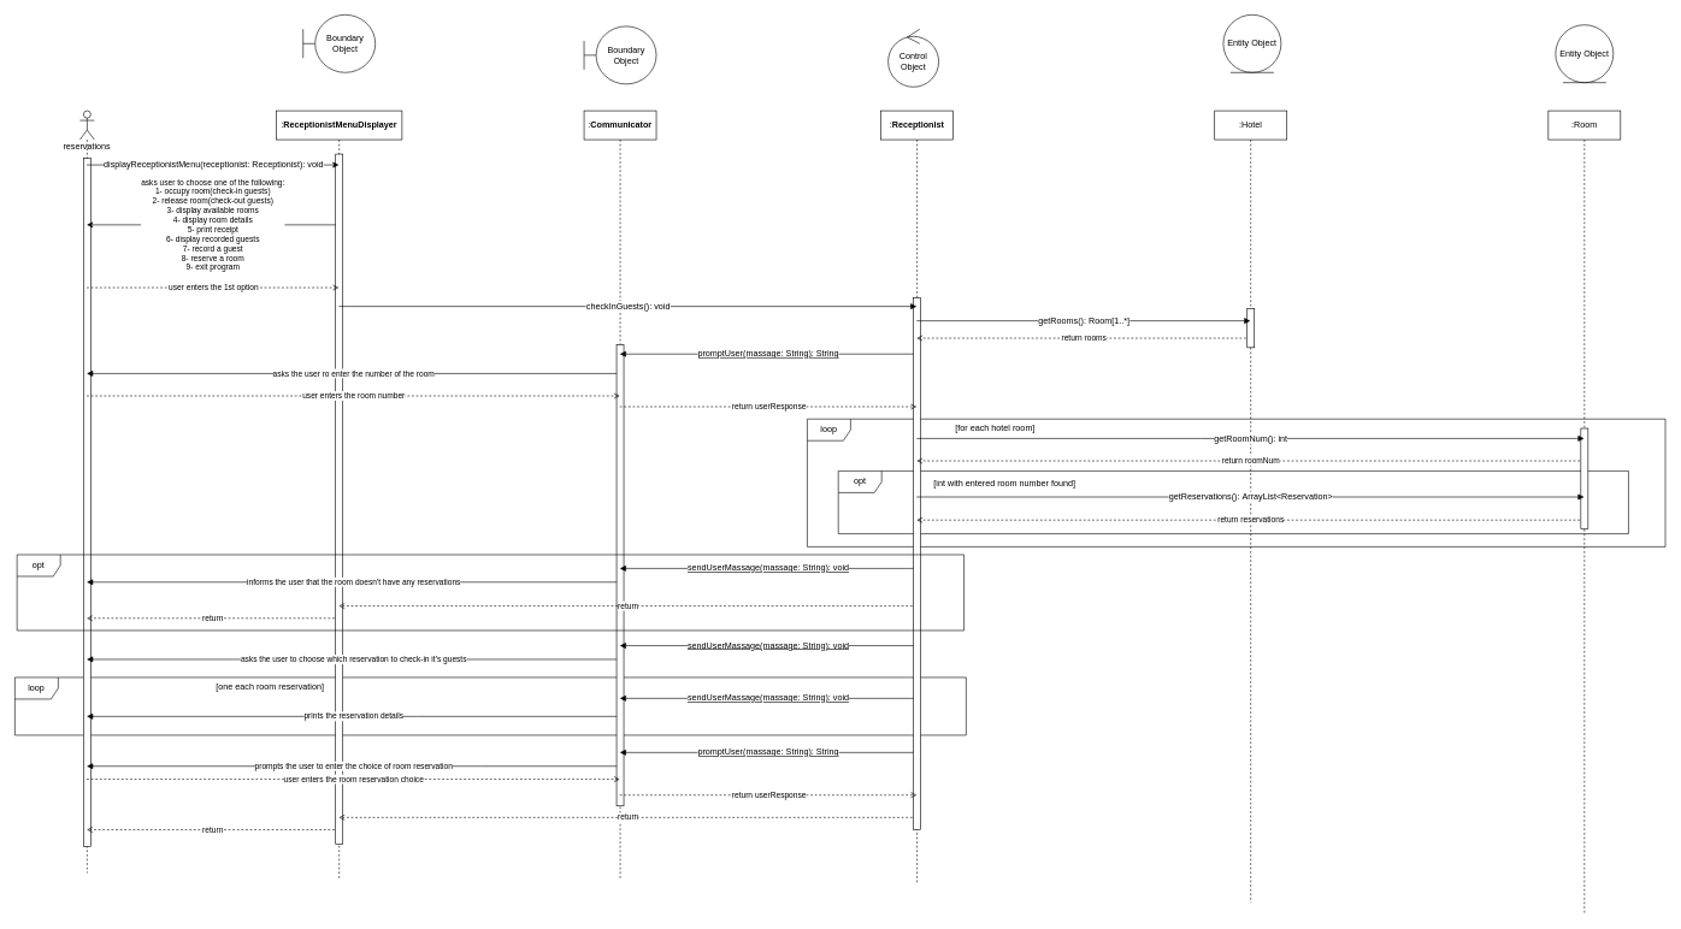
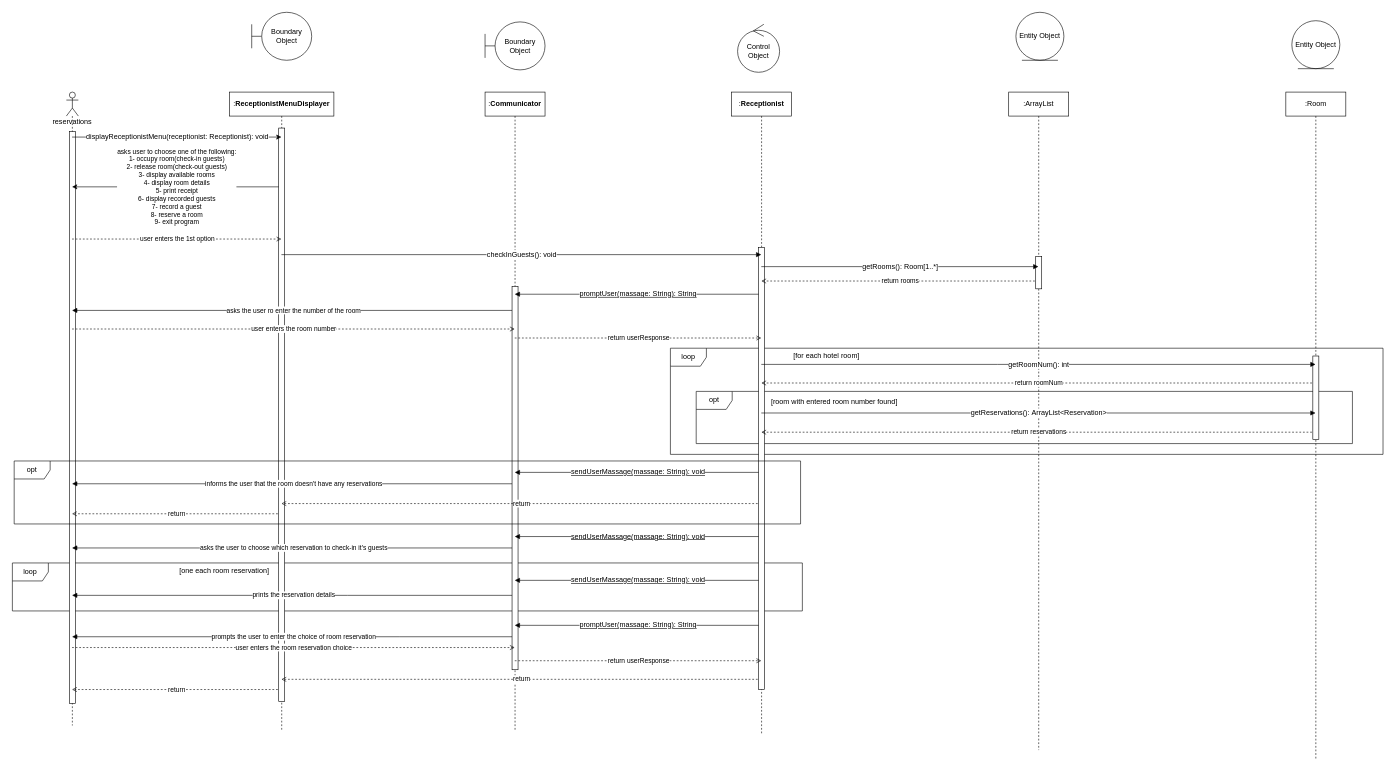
  <mxCell id="0" />
  <mxCell id="1" parent="0" />
  <mxCell id="2" value="" style="group" parent="1" vertex="1" connectable="0"><mxGeometry x="20" y="938" width="1317" height="80" as="geometry" /></mxCell>
  <mxCell id="3" value="loop" style="shape=umlFrame;whiteSpace=wrap;html=1;" parent="2" vertex="1"><mxGeometry width="1317" height="80" as="geometry" /></mxCell>
  <mxCell id="4" value="[one each room reservation]" style="text;html=1;align=center;verticalAlign=middle;resizable=0;points=[];autosize=1;strokeColor=none;fillColor=none;" parent="2" vertex="1"><mxGeometry x="272.18" y="1.2" width="161" height="26" as="geometry" /></mxCell>
  <mxCell id="5" value="opt" style="shape=umlFrame;whiteSpace=wrap;html=1;" parent="1" vertex="1"><mxGeometry x="1160" y="652" width="1094" height="87" as="geometry" /></mxCell>
  <mxCell id="6" value="loop" style="shape=umlFrame;whiteSpace=wrap;html=1;" parent="1" vertex="1"><mxGeometry x="1117" y="580" width="1188" height="177" as="geometry" /></mxCell>
  <mxCell id="7" value="reservations" style="shape=umlLifeline;participant=umlActor;perimeter=lifelinePerimeter;whiteSpace=wrap;html=1;container=1;collapsible=0;recursiveResize=0;verticalAlign=top;spacingTop=36;outlineConnect=0;" parent="1" vertex="1"><mxGeometry x="110" y="153" width="20" height="1056" as="geometry" /></mxCell>
  <mxCell id="8" value="" style="html=1;points=[];perimeter=orthogonalPerimeter;" parent="7" vertex="1"><mxGeometry x="5" y="66" width="10" height="953" as="geometry" /></mxCell>
  <mxCell id="9" value="asks user to&amp;nbsp;choose one of the following:&lt;br&gt;1- occupy room(check-in guests)&lt;br&gt;2- release room(check-out guests)&lt;br&gt;3- display available rooms&lt;br&gt;4- display room details&lt;br&gt;5- print receipt&lt;br&gt;6- display recorded guests&lt;br&gt;7- record a guest&lt;br&gt;8- reserve a room&lt;br&gt;9- exit program" style="edgeStyle=none;rounded=0;orthogonalLoop=1;jettySize=auto;html=1;" parent="1" source="12" target="7" edge="1"><mxGeometry relative="1" as="geometry"><Array as="points"><mxPoint x="304" y="311" /></Array></mxGeometry></mxCell>
  <mxCell id="10" value="return" style="edgeStyle=none;rounded=0;orthogonalLoop=1;jettySize=auto;html=1;endArrow=open;endFill=0;dashed=1;" parent="1" source="12" target="7" edge="1"><mxGeometry relative="1" as="geometry"><Array as="points"><mxPoint x="341" y="856" /></Array></mxGeometry></mxCell>
  <mxCell id="11" value="return" style="edgeStyle=none;rounded=0;orthogonalLoop=1;jettySize=auto;html=1;dashed=1;endArrow=open;endFill=0;" parent="1" source="12" target="7" edge="1"><mxGeometry relative="1" as="geometry"><Array as="points"><mxPoint x="364" y="1149" /></Array></mxGeometry></mxCell>
  <mxCell id="12" value=":&lt;span style=&quot;font-weight: 700;&quot;&gt;ReceptionistMenuDisplayer&lt;/span&gt;" style="shape=umlLifeline;perimeter=lifelinePerimeter;whiteSpace=wrap;html=1;container=1;collapsible=0;recursiveResize=0;outlineConnect=0;" parent="1" vertex="1"><mxGeometry x="382" y="153" width="174" height="1065" as="geometry" /></mxCell>
  <mxCell id="13" value="" style="html=1;points=[];perimeter=orthogonalPerimeter;" parent="12" vertex="1"><mxGeometry x="82" y="60" width="10" height="956" as="geometry" /></mxCell>
  <mxCell id="14" value="asks the user ro enter the number of the room" style="edgeStyle=none;rounded=0;orthogonalLoop=1;jettySize=auto;html=1;endArrow=block;endFill=1;" parent="1" source="19" target="7" edge="1"><mxGeometry relative="1" as="geometry"><Array as="points"><mxPoint x="569" y="517" /></Array></mxGeometry></mxCell>
  <mxCell id="15" value="informs the user that the room doesn't have any reservations" style="edgeStyle=none;rounded=0;orthogonalLoop=1;jettySize=auto;html=1;endArrow=block;endFill=1;" parent="1" source="19" target="7" edge="1"><mxGeometry relative="1" as="geometry"><Array as="points"><mxPoint x="588" y="806" /></Array></mxGeometry></mxCell>
  <mxCell id="16" value="asks the user to choose which reservation to check-in it's guests" style="edgeStyle=none;rounded=0;orthogonalLoop=1;jettySize=auto;html=1;endArrow=block;endFill=1;" parent="1" source="19" target="7" edge="1"><mxGeometry relative="1" as="geometry"><Array as="points"><mxPoint x="553" y="913" /></Array></mxGeometry></mxCell>
  <mxCell id="17" value="prints the reservation details" style="edgeStyle=none;rounded=0;orthogonalLoop=1;jettySize=auto;html=1;endArrow=block;endFill=1;" parent="1" source="19" target="7" edge="1"><mxGeometry relative="1" as="geometry"><Array as="points"><mxPoint x="579" y="992" /></Array></mxGeometry></mxCell>
  <mxCell id="18" value="prompts the user to enter the choice of room reservation" style="edgeStyle=none;rounded=0;orthogonalLoop=1;jettySize=auto;html=1;endArrow=block;endFill=1;" parent="1" source="19" target="7" edge="1"><mxGeometry relative="1" as="geometry"><Array as="points"><mxPoint x="666" y="1061" /></Array></mxGeometry></mxCell>
  <mxCell id="19" value=":&lt;span style=&quot;font-weight: 700;&quot;&gt;Communicator&lt;/span&gt;" style="shape=umlLifeline;perimeter=lifelinePerimeter;whiteSpace=wrap;html=1;container=1;collapsible=0;recursiveResize=0;outlineConnect=0;" parent="1" vertex="1"><mxGeometry x="808" y="153" width="100" height="1066" as="geometry" /></mxCell>
  <mxCell id="20" value="" style="html=1;points=[];perimeter=orthogonalPerimeter;" parent="19" vertex="1"><mxGeometry x="45" y="324" width="10" height="639" as="geometry" /></mxCell>
  <mxCell id="21" value="&lt;span style=&quot;font-size: 12px; text-align: left; text-decoration-line: underline;&quot;&gt;promptUser(massage:&amp;nbsp;String):&amp;nbsp;String&lt;/span&gt;" style="edgeStyle=none;rounded=0;orthogonalLoop=1;jettySize=auto;html=1;endArrow=block;endFill=1;" parent="1" source="28" target="19" edge="1"><mxGeometry relative="1" as="geometry"><Array as="points"><mxPoint x="1072" y="490" /></Array></mxGeometry></mxCell>
  <mxCell id="22" value="&lt;span style=&quot;font-size: 12px; text-align: left; text-decoration-line: underline;&quot;&gt;sendUserMassage(massage: String): void&lt;/span&gt;" style="edgeStyle=none;rounded=0;orthogonalLoop=1;jettySize=auto;html=1;endArrow=block;endFill=1;" parent="1" source="28" target="19" edge="1"><mxGeometry relative="1" as="geometry"><Array as="points"><mxPoint x="1084" y="787" /></Array></mxGeometry></mxCell>
  <mxCell id="23" value="return" style="edgeStyle=none;rounded=0;orthogonalLoop=1;jettySize=auto;html=1;endArrow=open;endFill=0;dashed=1;" parent="1" source="28" target="12" edge="1"><mxGeometry relative="1" as="geometry"><Array as="points"><mxPoint x="863" y="839" /></Array></mxGeometry></mxCell>
  <mxCell id="24" value="&lt;span style=&quot;font-size: 12px; text-align: left; text-decoration-line: underline;&quot;&gt;sendUserMassage(massage: String): void&lt;/span&gt;" style="edgeStyle=none;rounded=0;orthogonalLoop=1;jettySize=auto;html=1;endArrow=block;endFill=1;" parent="1" source="28" target="19" edge="1"><mxGeometry relative="1" as="geometry"><Array as="points"><mxPoint x="1056" y="894" /></Array></mxGeometry></mxCell>
  <mxCell id="25" value="&lt;span style=&quot;font-size: 12px; text-align: left; text-decoration-line: underline;&quot;&gt;sendUserMassage(massage: String): void&lt;/span&gt;" style="edgeStyle=none;rounded=0;orthogonalLoop=1;jettySize=auto;html=1;endArrow=block;endFill=1;" parent="1" source="28" target="19" edge="1"><mxGeometry relative="1" as="geometry"><Array as="points"><mxPoint x="1056" y="967" /></Array></mxGeometry></mxCell>
  <mxCell id="26" value="&lt;span style=&quot;font-size: 12px; text-align: left; text-decoration-line: underline;&quot;&gt;promptUser(massage:&amp;nbsp;String):&amp;nbsp;String&lt;/span&gt;" style="edgeStyle=none;rounded=0;orthogonalLoop=1;jettySize=auto;html=1;endArrow=block;endFill=1;" parent="1" source="28" target="19" edge="1"><mxGeometry relative="1" as="geometry"><Array as="points"><mxPoint x="1082" y="1042" /></Array></mxGeometry></mxCell>
  <mxCell id="27" value="return" style="edgeStyle=none;rounded=0;orthogonalLoop=1;jettySize=auto;html=1;dashed=1;endArrow=open;endFill=0;" parent="1" source="28" target="12" edge="1"><mxGeometry relative="1" as="geometry"><Array as="points"><mxPoint x="942" y="1132" /></Array></mxGeometry></mxCell>
  <mxCell id="28" value=":&lt;span style=&quot;font-weight: 700;&quot;&gt;Receptionist&lt;/span&gt;" style="shape=umlLifeline;perimeter=lifelinePerimeter;whiteSpace=wrap;html=1;container=1;collapsible=0;recursiveResize=0;outlineConnect=0;" parent="1" vertex="1"><mxGeometry x="1219" y="153" width="100" height="1071" as="geometry" /></mxCell>
  <mxCell id="29" value="" style="html=1;points=[];perimeter=orthogonalPerimeter;" parent="28" vertex="1"><mxGeometry x="45" y="259" width="10" height="737" as="geometry" /></mxCell>
  <mxCell id="30" value="return rooms" style="edgeStyle=none;rounded=0;orthogonalLoop=1;jettySize=auto;html=1;endArrow=open;endFill=0;dashed=1;" parent="1" source="31" target="28" edge="1"><mxGeometry relative="1" as="geometry"><Array as="points"><mxPoint x="1495" y="468" /></Array></mxGeometry></mxCell>
- <mxCell id="31" value=":Hotel" style="shape=umlLifeline;perimeter=lifelinePerimeter;whiteSpace=wrap;html=1;container=1;collapsible=0;recursiveResize=0;outlineConnect=0;" parent="1" vertex="1"><mxGeometry x="1681" y="153" width="100" height="1097" as="geometry" /></mxCell>
+ <mxCell id="31" value=":ArrayList" style="shape=umlLifeline;perimeter=lifelinePerimeter;whiteSpace=wrap;html=1;container=1;collapsible=0;recursiveResize=0;outlineConnect=0;" parent="1" vertex="1"><mxGeometry x="1681" y="153" width="100" height="1097" as="geometry" /></mxCell>
  <mxCell id="32" value="" style="html=1;points=[];perimeter=orthogonalPerimeter;" parent="31" vertex="1"><mxGeometry x="45" y="274" width="10" height="54" as="geometry" /></mxCell>
  <mxCell id="33" value="return roomNum" style="edgeStyle=none;rounded=0;orthogonalLoop=1;jettySize=auto;html=1;endArrow=open;endFill=0;dashed=1;" parent="1" source="35" target="28" edge="1"><mxGeometry relative="1" as="geometry"><Array as="points"><mxPoint x="1574" y="638" /></Array></mxGeometry></mxCell>
  <mxCell id="34" value="return reservations" style="edgeStyle=none;rounded=0;orthogonalLoop=1;jettySize=auto;html=1;dashed=1;endArrow=open;endFill=0;" parent="1" source="35" target="28" edge="1"><mxGeometry relative="1" as="geometry"><Array as="points"><mxPoint x="1638" y="720" /></Array></mxGeometry></mxCell>
  <mxCell id="35" value=":Room" style="shape=umlLifeline;perimeter=lifelinePerimeter;whiteSpace=wrap;html=1;container=1;collapsible=0;recursiveResize=0;outlineConnect=0;" parent="1" vertex="1"><mxGeometry x="2143" y="153" width="100" height="1112" as="geometry" /></mxCell>
  <mxCell id="36" value="" style="html=1;points=[];perimeter=orthogonalPerimeter;" parent="35" vertex="1"><mxGeometry x="45" y="440" width="10" height="139" as="geometry" /></mxCell>
  <mxCell id="37" value="[for each hotel room]" style="text;html=1;align=center;verticalAlign=middle;resizable=0;points=[];autosize=1;strokeColor=none;fillColor=none;" parent="1" vertex="1"><mxGeometry x="1313" y="579.995" width="128" height="26" as="geometry" /></mxCell>
- <mxCell id="38" value="[int with entered room number found]" style="text;html=1;align=center;verticalAlign=middle;resizable=0;points=[];autosize=1;strokeColor=none;fillColor=none;" parent="1" vertex="1"><mxGeometry x="1275" y="657" width="229" height="26" as="geometry" /></mxCell>
+ <mxCell id="38" value="[room with entered room number found]" style="text;html=1;align=center;verticalAlign=middle;resizable=0;points=[];autosize=1;strokeColor=none;fillColor=none;" parent="1" vertex="1"><mxGeometry x="1275" y="657" width="229" height="26" as="geometry" /></mxCell>
  <mxCell id="39" value="" style="group" parent="1" vertex="1" connectable="0"><mxGeometry x="23" y="768" width="1311" height="105" as="geometry" /></mxCell>
  <mxCell id="40" value="opt" style="shape=umlFrame;whiteSpace=wrap;html=1;" parent="39" vertex="1"><mxGeometry width="1311" height="105" as="geometry" /></mxCell>
  <mxCell id="41" value="Boundary Object" style="shape=umlBoundary;whiteSpace=wrap;html=1;" parent="1" vertex="1"><mxGeometry x="419" y="20" width="100" height="80" as="geometry" /></mxCell>
  <mxCell id="42" value="Boundary Object" style="shape=umlBoundary;whiteSpace=wrap;html=1;" parent="1" vertex="1"><mxGeometry x="808" y="36" width="100" height="80" as="geometry" /></mxCell>
  <mxCell id="43" value="Control Object" style="ellipse;shape=umlControl;whiteSpace=wrap;html=1;" parent="1" vertex="1"><mxGeometry x="1229" y="40" width="70" height="80" as="geometry" /></mxCell>
  <mxCell id="44" value="Entity Object" style="ellipse;shape=umlEntity;whiteSpace=wrap;html=1;" parent="1" vertex="1"><mxGeometry x="1693" y="20" width="80" height="80" as="geometry" /></mxCell>
  <mxCell id="45" value="Entity Object" style="ellipse;shape=umlEntity;whiteSpace=wrap;html=1;" parent="1" vertex="1"><mxGeometry x="2153" y="34" width="80" height="80" as="geometry" /></mxCell>
  <mxCell id="46" value="&lt;span style=&quot;font-size: 12px; text-align: left;&quot;&gt;displayReceptionistMenu(receptionist:&amp;nbsp;Receptionist):&amp;nbsp;void&lt;/span&gt;" style="edgeStyle=none;rounded=0;orthogonalLoop=1;jettySize=auto;html=1;" parent="1" source="7" target="12" edge="1"><mxGeometry relative="1" as="geometry"><Array as="points"><mxPoint x="347" y="228" /></Array></mxGeometry></mxCell>
  <mxCell id="47" value="user enters the 1st option" style="edgeStyle=none;rounded=0;orthogonalLoop=1;jettySize=auto;html=1;dashed=1;endArrow=open;endFill=0;" parent="1" source="7" target="12" edge="1"><mxGeometry relative="1" as="geometry"><Array as="points"><mxPoint x="293" y="398" /></Array></mxGeometry></mxCell>
  <mxCell id="48" value="user enters the room number" style="edgeStyle=none;rounded=0;orthogonalLoop=1;jettySize=auto;html=1;endArrow=open;endFill=0;dashed=1;" parent="1" source="7" target="19" edge="1"><mxGeometry relative="1" as="geometry"><Array as="points"><mxPoint x="614" y="548" /></Array></mxGeometry></mxCell>
  <mxCell id="49" value="user enters the room reservation choice" style="edgeStyle=none;rounded=0;orthogonalLoop=1;jettySize=auto;html=1;dashed=1;endArrow=open;endFill=0;" parent="1" source="7" target="19" edge="1"><mxGeometry relative="1" as="geometry"><Array as="points"><mxPoint x="525" y="1079" /></Array></mxGeometry></mxCell>
  <mxCell id="50" value="return userResponse" style="edgeStyle=none;rounded=0;orthogonalLoop=1;jettySize=auto;html=1;dashed=1;endArrow=open;endFill=0;" parent="1" source="19" target="28" edge="1"><mxGeometry relative="1" as="geometry"><Array as="points"><mxPoint x="1006" y="1101" /></Array></mxGeometry></mxCell>
  <mxCell id="51" value="return userResponse" style="edgeStyle=none;rounded=0;orthogonalLoop=1;jettySize=auto;html=1;endArrow=open;endFill=0;dashed=1;" parent="1" source="19" target="28" edge="1"><mxGeometry relative="1" as="geometry"><Array as="points"><mxPoint x="1008" y="563" /></Array></mxGeometry></mxCell>
  <mxCell id="52" value="&lt;span style=&quot;font-size: 12px; text-align: left;&quot;&gt;checkInGuests(): void&lt;/span&gt;" style="edgeStyle=none;rounded=0;orthogonalLoop=1;jettySize=auto;html=1;endArrow=block;endFill=1;" parent="1" source="12" target="28" edge="1"><mxGeometry relative="1" as="geometry"><Array as="points"><mxPoint x="811" y="424" /></Array></mxGeometry></mxCell>
  <mxCell id="53" value="&lt;span style=&quot;font-size: 12px; text-align: left;&quot;&gt;getRooms():&amp;nbsp;Room[1..*]&lt;/span&gt;" style="edgeStyle=none;rounded=0;orthogonalLoop=1;jettySize=auto;html=1;endArrow=block;endFill=1;" parent="1" source="28" target="31" edge="1"><mxGeometry relative="1" as="geometry"><Array as="points"><mxPoint x="1519" y="444" /></Array></mxGeometry></mxCell>
  <mxCell id="54" value="&lt;span style=&quot;font-size: 12px; text-align: left;&quot;&gt;getRoomNum(): int&lt;/span&gt;" style="rounded=0;orthogonalLoop=1;jettySize=auto;html=1;endArrow=block;endFill=1;" parent="1" source="28" target="35" edge="1"><mxGeometry relative="1" as="geometry"><Array as="points"><mxPoint x="1662" y="607" /></Array></mxGeometry></mxCell>
  <mxCell id="55" value="&lt;span style=&quot;font-size: 12px; text-align: left;&quot;&gt;getReservations():&amp;nbsp;ArrayList&amp;lt;Reservation&amp;gt;&lt;/span&gt;" style="edgeStyle=none;rounded=0;orthogonalLoop=1;jettySize=auto;html=1;endArrow=block;endFill=1;" parent="1" source="28" target="35" edge="1"><mxGeometry relative="1" as="geometry"><Array as="points"><mxPoint x="1718" y="688" /></Array></mxGeometry></mxCell>
